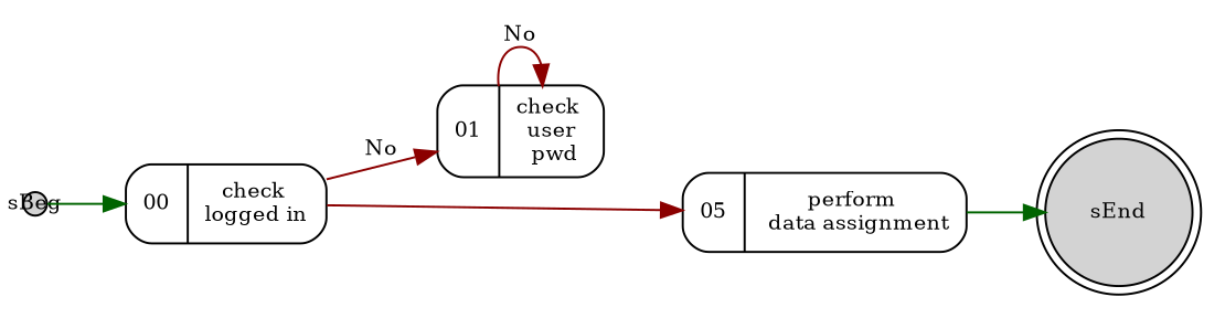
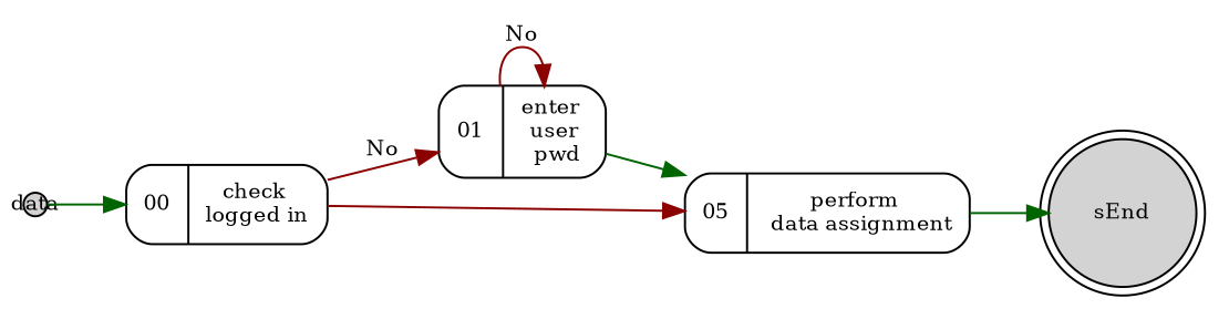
  digraph {
    minlen=1
    rankdir=LR
    node [fontsize=10 shape=record style=rounded]
    edge [color=red4 fontsize=10]
    n1 [label="{00|check \nlogged in}"]
-   n2 [label="{01|check \n user \n pwd}"]
+   n2 [label="{01|enter \n user \n pwd}"]
    n3 [label="{05|perform \n data assignment}"]
    sEnd [shape=doublecircle style=filled width=.15]
-   sBeg [fixedsize=true shape=circle style=filled width=.15]
+   sBeg [fixedsize=true shape=circle style=filled width=.15 label=data]
    subgraph sub_1 {
      n1
      n2
      n3
    }
    n1 -> n2 [label=No]
    n1 -> n3
    n2 -> n2 [label=No]
+   n2 -> n3 [color=darkgreen]
    n3 -> sEnd [color=darkgreen]
    sBeg -> n1 [color=darkgreen]
  }
